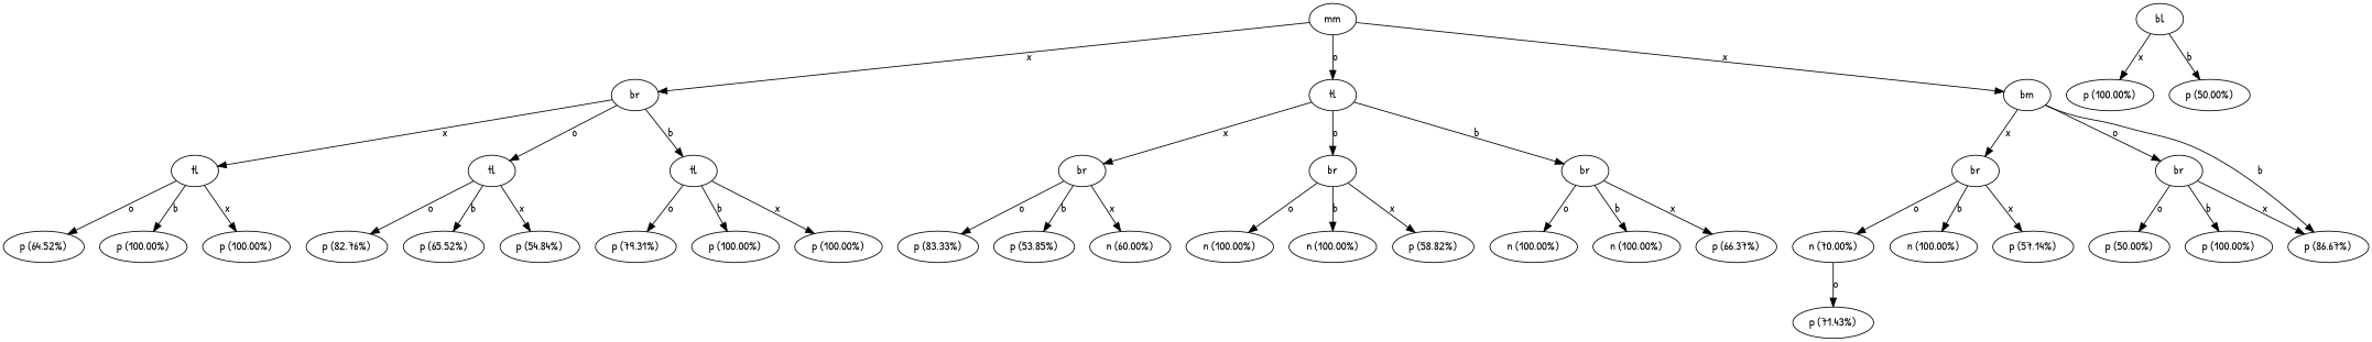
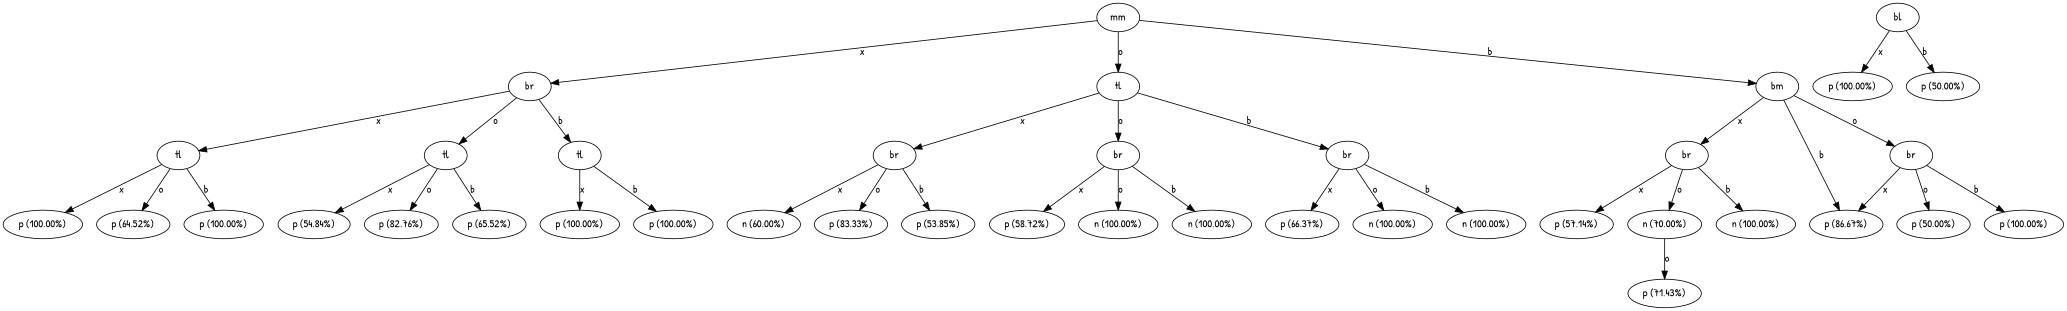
  digraph {
    fontname="Patrick Hand"
    node [fontname="Patrick Hand" shape=oval]
    edge [fontname="Patrick Hand"]
    n1 [label=mm]
    n2 [label=br]
    n3 [label=tl]
    n4 [label=bm]
    n5 [label=tl]
    n6 [label=tl]
    n7 [label=tl]
    n8 [label=br]
    n9 [label=br]
    n10 [label=br]
    n11 [label=br]
    n12 [label=br]
    n13 [label="p (86.67%)"]
    n14 [label="p (100.00%)"]
    n15 [label="p (64.52%)"]
    n16 [label="p (100.00%)"]
    n17 [label="p (54.84%)"]
    n18 [label="p (82.76%)"]
    n19 [label="p (65.52%)"]
    n20 [label="p (100.00%)"]
-   n21 [label="p (79.31%)"]
    n22 [label="p (100.00%)"]
    n23 [label="n (60.00%)"]
    n24 [label="p (83.33%)"]
    n25 [label="p (53.85%)"]
-   n26 [label="p (58.82%)"]
+   n26 [label="p (58.72%)"]
    n27 [label="n (100.00%)"]
    n28 [label="n (100.00%)"]
    n29 [label="p (66.37%)"]
    n30 [label="n (100.00%)"]
    n31 [label="n (100.00%)"]
    n32 [label="p (57.14%)"]
    n33 [label="n (70.00%)"]
    n34 [label="n (100.00%)"]
    n35 [label="p (50.00%)"]
    n36 [label="p (100.00%)"]
    n37 [label=bl]
    n38 [label="p (100.00%)"]
    n39 [label="p (50.00%)"]
    n40 [label="p (71.43%)"]
    n1 -> n2 [label=x]
    n1 -> n3 [label=o]
-   n1 -> n4 [label=x]
+   n1 -> n4 [label=b]
    n2 -> n5 [label=x]
    n2 -> n6 [label=o]
    n2 -> n7 [label=b]
    n3 -> n8 [label=x]
    n3 -> n9 [label=o]
    n3 -> n10 [label=b]
    n4 -> n11 [label=x]
    n4 -> n12 [label=o]
    n4 -> n13 [label=b]
    n5 -> n14 [label=x]
    n5 -> n15 [label=o]
    n5 -> n16 [label=b]
    n6 -> n17 [label=x]
    n6 -> n18 [label=o]
    n6 -> n19 [label=b]
    n7 -> n20 [label=x]
-   n7 -> n21 [label=o]
    n7 -> n22 [label=b]
    n8 -> n23 [label=x]
    n8 -> n24 [label=o]
    n8 -> n25 [label=b]
    n9 -> n26 [label=x]
    n9 -> n27 [label=o]
    n9 -> n28 [label=b]
    n10 -> n29 [label=x]
    n10 -> n30 [label=o]
    n10 -> n31 [label=b]
    n11 -> n32 [label=x]
    n11 -> n33 [label=o]
    n11 -> n34 [label=b]
    n12 -> n13 [label=x]
    n12 -> n35 [label=o]
    n12 -> n36 [label=b]
    n33 -> n40 [label=o]
    n37 -> n38 [label=x]
    n37 -> n39 [label=b]
  }
